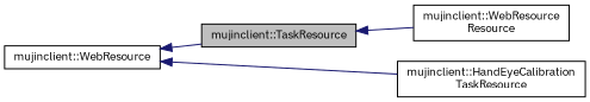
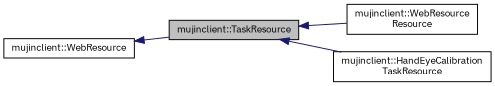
  digraph {
    fontname="IBM Plex Sans"
    rankdir=LR
    node [color=black fontname="IBM Plex Sans" fontsize=10 shape=record]
    edge [color=midnightblue dir=back fontname="IBM Plex Sans" fontsize=10 labelfontname=Helvetica labelfontsize=10 style=solid]
    n1 [fillcolor=grey75 fontcolor=black height=0.2 label="mujinclient::TaskResource" style=filled width=0.4]
    n2 [height=0.2 label="mujinclient::WebResource\lResource" width=0.4]
    n3 [height=0.2 label="mujinclient::HandEyeCalibration\lTaskResource" width=0.4]
    n4 [height=0.2 label="mujinclient::WebResource" width=0.4]
    n1 -> n2
-   n4 -> n3
+   n1 -> n3
    n4 -> n1
  }
